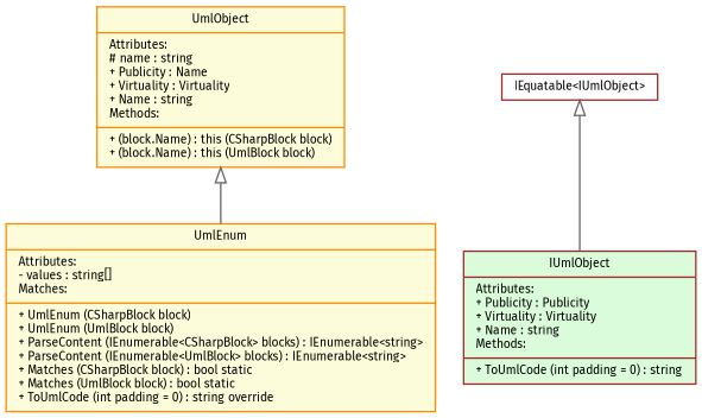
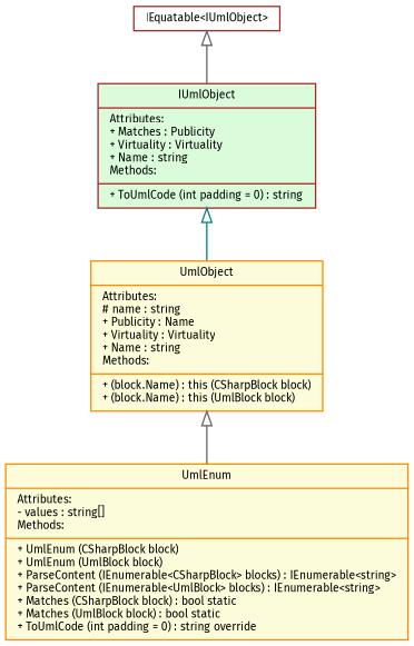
  digraph {
    fontname="Fira Sans"
    node [color=darkorange fillcolor="#fcfcda" fontcolor=black fontname="Fira Sans" fontsize=8 shape=record style=filled]
    edge [arrowtail=onormal color=gray40 dir=back fontname="Fira Sans" fontsize=8 labelfontname=Helvetica labelfontsize=8 style=solid]
-   n1 [height=0.2 label="{UmlEnum\n|Attributes:\l- values : string\[\]\lMatches:\l|+ UmlEnum  (CSharpBlock block)\l+ UmlEnum  (UmlBlock block)\l+ ParseContent (IEnumerable\<CSharpBlock\> blocks) : IEnumerable\<string\>\l+ ParseContent (IEnumerable\<UmlBlock\> blocks) : IEnumerable\<string\>\l+ Matches (CSharpBlock block) : bool static\l+ Matches (UmlBlock block) : bool static\l+ ToUmlCode (int padding = 0) : string override\l}" width=0.4]
+   n1 [height=0.2 label="{UmlEnum\n|Attributes:\l- values : string\[\]\lMethods:\l|+ UmlEnum  (CSharpBlock block)\l+ UmlEnum  (UmlBlock block)\l+ ParseContent (IEnumerable\<CSharpBlock\> blocks) : IEnumerable\<string\>\l+ ParseContent (IEnumerable\<UmlBlock\> blocks) : IEnumerable\<string\>\l+ Matches (CSharpBlock block) : bool static\l+ Matches (UmlBlock block) : bool static\l+ ToUmlCode (int padding = 0) : string override\l}" width=0.4]
    n2 [height=0.2 label="{UmlObject\n|Attributes:\l# name : string\l+ Publicity : Name\l+ Virtuality : Virtuality\l+ Name : string\lMethods:\l|+  (block.Name) : this  (CSharpBlock block)\l+  (block.Name) : this  (UmlBlock block)\l}" width=0.4]
-   n3 [color=brown fillcolor="#dafcda" height=0.2 label="{IUmlObject\n|Attributes:\l+ Publicity : Publicity\l+ Virtuality : Virtuality\l+ Name : string\lMethods:\l|+ ToUmlCode (int padding = 0) : string\l}" width=0.4]
+   n3 [color=brown fillcolor="#dafcda" height=0.2 label="{IUmlObject\n|Attributes:\l+ Matches : Publicity\l+ Virtuality : Virtuality\l+ Name : string\lMethods:\l|+ ToUmlCode (int padding = 0) : string\l}" width=0.4]
    n4 [color=brown fillcolor="#ffffff" height=0.2 label="{IEquatable\<IUmlObject\>\n}" width=0.4]
    n2 -> n1
+   n3 -> n2 [color=teal]
    n4 -> n3
  }
